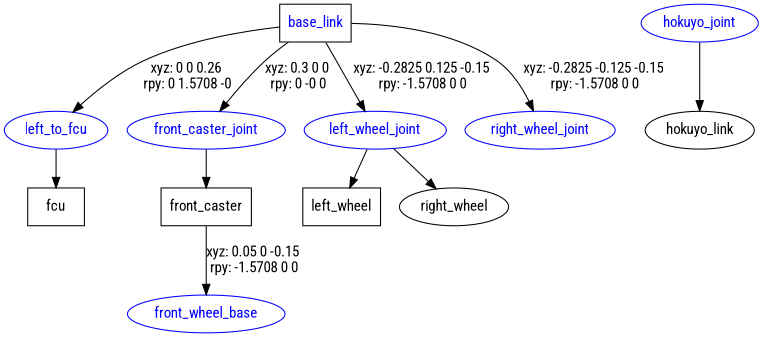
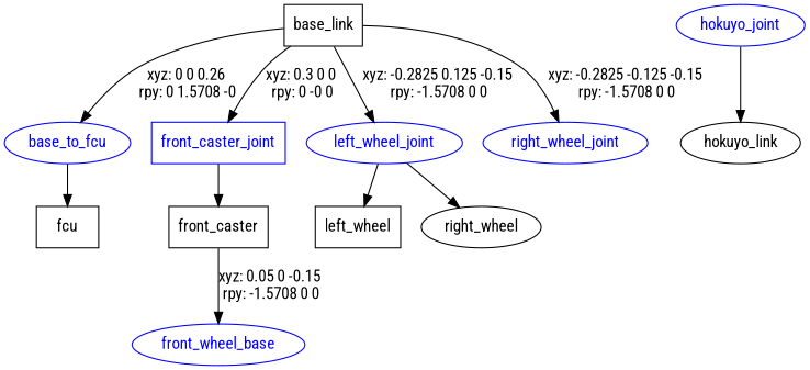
  digraph {
    fontname="Roboto Condensed"
    node [fontname="Roboto Condensed" shape=ellipse]
    edge [fontname="Roboto Condensed"]
-   n1 [label=base_link shape=box fontcolor=blue]
-   base_to_fcu [color=blue fontcolor=blue label=left_to_fcu]
-   front_caster_joint [color=blue fontcolor=blue]
+   n1 [label=base_link shape=box]
+   base_to_fcu [color=blue fontcolor=blue]
+   front_caster_joint [color=blue fontcolor=blue shape=box]
    left_wheel_joint [color=blue fontcolor=blue]
    right_wheel_joint [color=blue fontcolor=blue]
    n6 [label=fcu shape=box]
    n7 [label=front_caster shape=box]
    hokuyo_joint [color=blue fontcolor=blue]
    n9 [label=hokuyo_link]
    n10 [label=left_wheel shape=box]
    n11 [label=right_wheel]
    n12 [color=blue fontcolor=blue label=front_wheel_base]
    n1 -> base_to_fcu [label="xyz: 0 0 0.26 \nrpy: 0 1.5708 -0"]
    n1 -> front_caster_joint [label="xyz: 0.3 0 0 \nrpy: 0 -0 0"]
    n1 -> left_wheel_joint [label="xyz: -0.2825 0.125 -0.15 \nrpy: -1.5708 0 0"]
    n1 -> right_wheel_joint [label="xyz: -0.2825 -0.125 -0.15 \nrpy: -1.5708 0 0"]
    base_to_fcu -> n6
    front_caster_joint -> n7
    left_wheel_joint -> n10
    left_wheel_joint -> n11
    n7 -> n12 [label="xyz: 0.05 0 -0.15 \nrpy: -1.5708 0 0"]
    hokuyo_joint -> n9
  }
